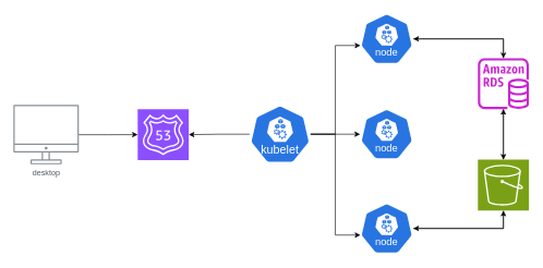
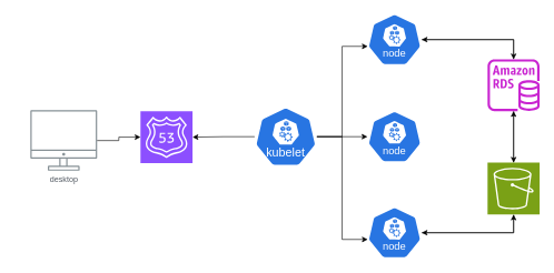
  <mxCell id="0" />
  <mxCell id="1" parent="0" />
- <mxCell id="2" value="desktop" style="sketch=0;outlineConnect=0;gradientColor=none;fontColor=#545B64;strokeColor=none;fillColor=#879196;dashed=0;verticalLabelPosition=bottom;verticalAlign=top;align=center;html=1;fontSize=12;fontStyle=0;aspect=fixed;shape=mxgraph.aws4.illustration_desktop;pointerEvents=1" vertex="1" parent="1"><mxGeometry x="20" y="160" width="100" height="91" as="geometry" /></mxCell>
+ <mxCell id="2" value="desktop" style="sketch=0;outlineConnect=0;gradientColor=none;fontColor=#545B64;strokeColor=none;fillColor=#879196;dashed=0;verticalLabelPosition=bottom;verticalAlign=top;align=center;html=1;fontSize=12;fontStyle=0;aspect=fixed;shape=mxgraph.aws4.illustration_desktop;pointerEvents=1" vertex="1" parent="1"><mxGeometry x="45" y="165" width="100" height="91" as="geometry" /></mxCell>
  <mxCell id="3" value="" style="sketch=0;points=[[0,0,0],[0.25,0,0],[0.5,0,0],[0.75,0,0],[1,0,0],[0,1,0],[0.25,1,0],[0.5,1,0],[0.75,1,0],[1,1,0],[0,0.25,0],[0,0.5,0],[0,0.75,0],[1,0.25,0],[1,0.5,0],[1,0.75,0]];outlineConnect=0;fontColor=#232F3E;fillColor=#8C4FFF;strokeColor=#ffffff;dashed=0;verticalLabelPosition=bottom;verticalAlign=top;align=center;html=1;fontSize=12;fontStyle=0;aspect=fixed;shape=mxgraph.aws4.resourceIcon;resIcon=mxgraph.aws4.route_53;" vertex="1" parent="1"><mxGeometry x="210" y="166.5" width="78" height="78" as="geometry" /></mxCell>
  <mxCell id="4" style="edgeStyle=orthogonalEdgeStyle;rounded=0;orthogonalLoop=1;jettySize=auto;html=1;entryX=0;entryY=0.5;entryDx=0;entryDy=0;entryPerimeter=0;" edge="1" parent="1" source="2" target="3"><mxGeometry relative="1" as="geometry" /></mxCell>
  <mxCell id="5" style="edgeStyle=orthogonalEdgeStyle;rounded=0;orthogonalLoop=1;jettySize=auto;html=1;" edge="1" parent="1" source="7" target="3"><mxGeometry relative="1" as="geometry" /></mxCell>
  <mxCell id="6" style="edgeStyle=orthogonalEdgeStyle;rounded=0;orthogonalLoop=1;jettySize=auto;html=1;" edge="1" parent="1" source="7" target="9"><mxGeometry relative="1" as="geometry" /></mxCell>
  <mxCell id="7" value="" style="aspect=fixed;sketch=0;html=1;dashed=0;whitespace=wrap;verticalLabelPosition=bottom;verticalAlign=top;fillColor=#2875E2;strokeColor=#ffffff;points=[[0.005,0.63,0],[0.1,0.2,0],[0.9,0.2,0],[0.5,0,0],[0.995,0.63,0],[0.72,0.99,0],[0.5,1,0],[0.28,0.99,0]];shape=mxgraph.kubernetes.icon2;kubernetesLabel=1;prIcon=kubelet" vertex="1" parent="1"><mxGeometry x="381" y="160" width="93.23" height="89.5" as="geometry" /></mxCell>
  <mxCell id="8" value="" style="aspect=fixed;sketch=0;html=1;dashed=0;whitespace=wrap;verticalLabelPosition=bottom;verticalAlign=top;fillColor=#2875E2;strokeColor=#ffffff;points=[[0.005,0.63,0],[0.1,0.2,0],[0.9,0.2,0],[0.5,0,0],[0.995,0.63,0],[0.72,0.99,0],[0.5,1,0],[0.28,0.99,0]];shape=mxgraph.kubernetes.icon2;kubernetesLabel=1;prIcon=node" vertex="1" parent="1"><mxGeometry x="550" y="20" width="81.25" height="78" as="geometry" /></mxCell>
  <mxCell id="9" value="" style="aspect=fixed;sketch=0;html=1;dashed=0;whitespace=wrap;verticalLabelPosition=bottom;verticalAlign=top;fillColor=#2875E2;strokeColor=#ffffff;points=[[0.005,0.63,0],[0.1,0.2,0],[0.9,0.2,0],[0.5,0,0],[0.995,0.63,0],[0.72,0.99,0],[0.5,1,0],[0.28,0.99,0]];shape=mxgraph.kubernetes.icon2;kubernetesLabel=1;prIcon=node" vertex="1" parent="1"><mxGeometry x="550" y="165.75" width="81.25" height="78" as="geometry" /></mxCell>
  <mxCell id="10" value="" style="aspect=fixed;sketch=0;html=1;dashed=0;whitespace=wrap;verticalLabelPosition=bottom;verticalAlign=top;fillColor=#2875E2;strokeColor=#ffffff;points=[[0.005,0.63,0],[0.1,0.2,0],[0.9,0.2,0],[0.5,0,0],[0.995,0.63,0],[0.72,0.99,0],[0.5,1,0],[0.28,0.99,0]];shape=mxgraph.kubernetes.icon2;kubernetesLabel=1;prIcon=node" vertex="1" parent="1"><mxGeometry x="550" y="310" width="81.25" height="78" as="geometry" /></mxCell>
  <mxCell id="11" style="edgeStyle=orthogonalEdgeStyle;rounded=0;orthogonalLoop=1;jettySize=auto;html=1;entryX=0.005;entryY=0.63;entryDx=0;entryDy=0;entryPerimeter=0;" edge="1" parent="1" source="7" target="8"><mxGeometry relative="1" as="geometry" /></mxCell>
  <mxCell id="12" style="edgeStyle=orthogonalEdgeStyle;rounded=0;orthogonalLoop=1;jettySize=auto;html=1;entryX=0.005;entryY=0.63;entryDx=0;entryDy=0;entryPerimeter=0;" edge="1" parent="1" source="7" target="10"><mxGeometry relative="1" as="geometry" /></mxCell>
  <mxCell id="13" style="edgeStyle=orthogonalEdgeStyle;rounded=0;orthogonalLoop=1;jettySize=auto;html=1;" edge="1" parent="1" source="15" target="18"><mxGeometry relative="1" as="geometry" /></mxCell>
  <mxCell id="14" style="edgeStyle=orthogonalEdgeStyle;rounded=0;orthogonalLoop=1;jettySize=auto;html=1;" edge="1" parent="1" source="15" target="8"><mxGeometry relative="1" as="geometry"><Array as="points"><mxPoint x="769" y="59" /></Array></mxGeometry></mxCell>
  <mxCell id="15" value="" style="sketch=0;outlineConnect=0;fontColor=#232F3E;gradientColor=none;fillColor=#C925D1;strokeColor=none;dashed=0;verticalLabelPosition=bottom;verticalAlign=top;align=center;html=1;fontSize=12;fontStyle=0;aspect=fixed;pointerEvents=1;shape=mxgraph.aws4.rds_instance;" vertex="1" parent="1"><mxGeometry x="730" y="88.5" width="78" height="78" as="geometry" /></mxCell>
  <mxCell id="16" style="edgeStyle=orthogonalEdgeStyle;rounded=0;orthogonalLoop=1;jettySize=auto;html=1;exitX=0.5;exitY=1;exitDx=0;exitDy=0;exitPerimeter=0;" edge="1" parent="1" source="18" target="10"><mxGeometry relative="1" as="geometry" /></mxCell>
  <mxCell id="17" style="edgeStyle=orthogonalEdgeStyle;rounded=0;orthogonalLoop=1;jettySize=auto;html=1;" edge="1" parent="1" source="18" target="15"><mxGeometry relative="1" as="geometry" /></mxCell>
  <mxCell id="18" value="" style="sketch=0;points=[[0,0,0],[0.25,0,0],[0.5,0,0],[0.75,0,0],[1,0,0],[0,1,0],[0.25,1,0],[0.5,1,0],[0.75,1,0],[1,1,0],[0,0.25,0],[0,0.5,0],[0,0.75,0],[1,0.25,0],[1,0.5,0],[1,0.75,0]];outlineConnect=0;fontColor=#232F3E;fillColor=#7AA116;strokeColor=#ffffff;dashed=0;verticalLabelPosition=bottom;verticalAlign=top;align=center;html=1;fontSize=12;fontStyle=0;aspect=fixed;shape=mxgraph.aws4.resourceIcon;resIcon=mxgraph.aws4.s3;" vertex="1" parent="1"><mxGeometry x="730" y="243.75" width="78" height="78" as="geometry" /></mxCell>
  <mxCell id="19" style="edgeStyle=orthogonalEdgeStyle;rounded=0;orthogonalLoop=1;jettySize=auto;html=1;" edge="1" parent="1" source="8" target="15"><mxGeometry relative="1" as="geometry"><Array as="points"><mxPoint x="769" y="59" /></Array></mxGeometry></mxCell>
  <mxCell id="20" style="edgeStyle=orthogonalEdgeStyle;rounded=0;orthogonalLoop=1;jettySize=auto;html=1;entryX=0.5;entryY=1;entryDx=0;entryDy=0;entryPerimeter=0;" edge="1" parent="1" source="10" target="18"><mxGeometry relative="1" as="geometry" /></mxCell>
